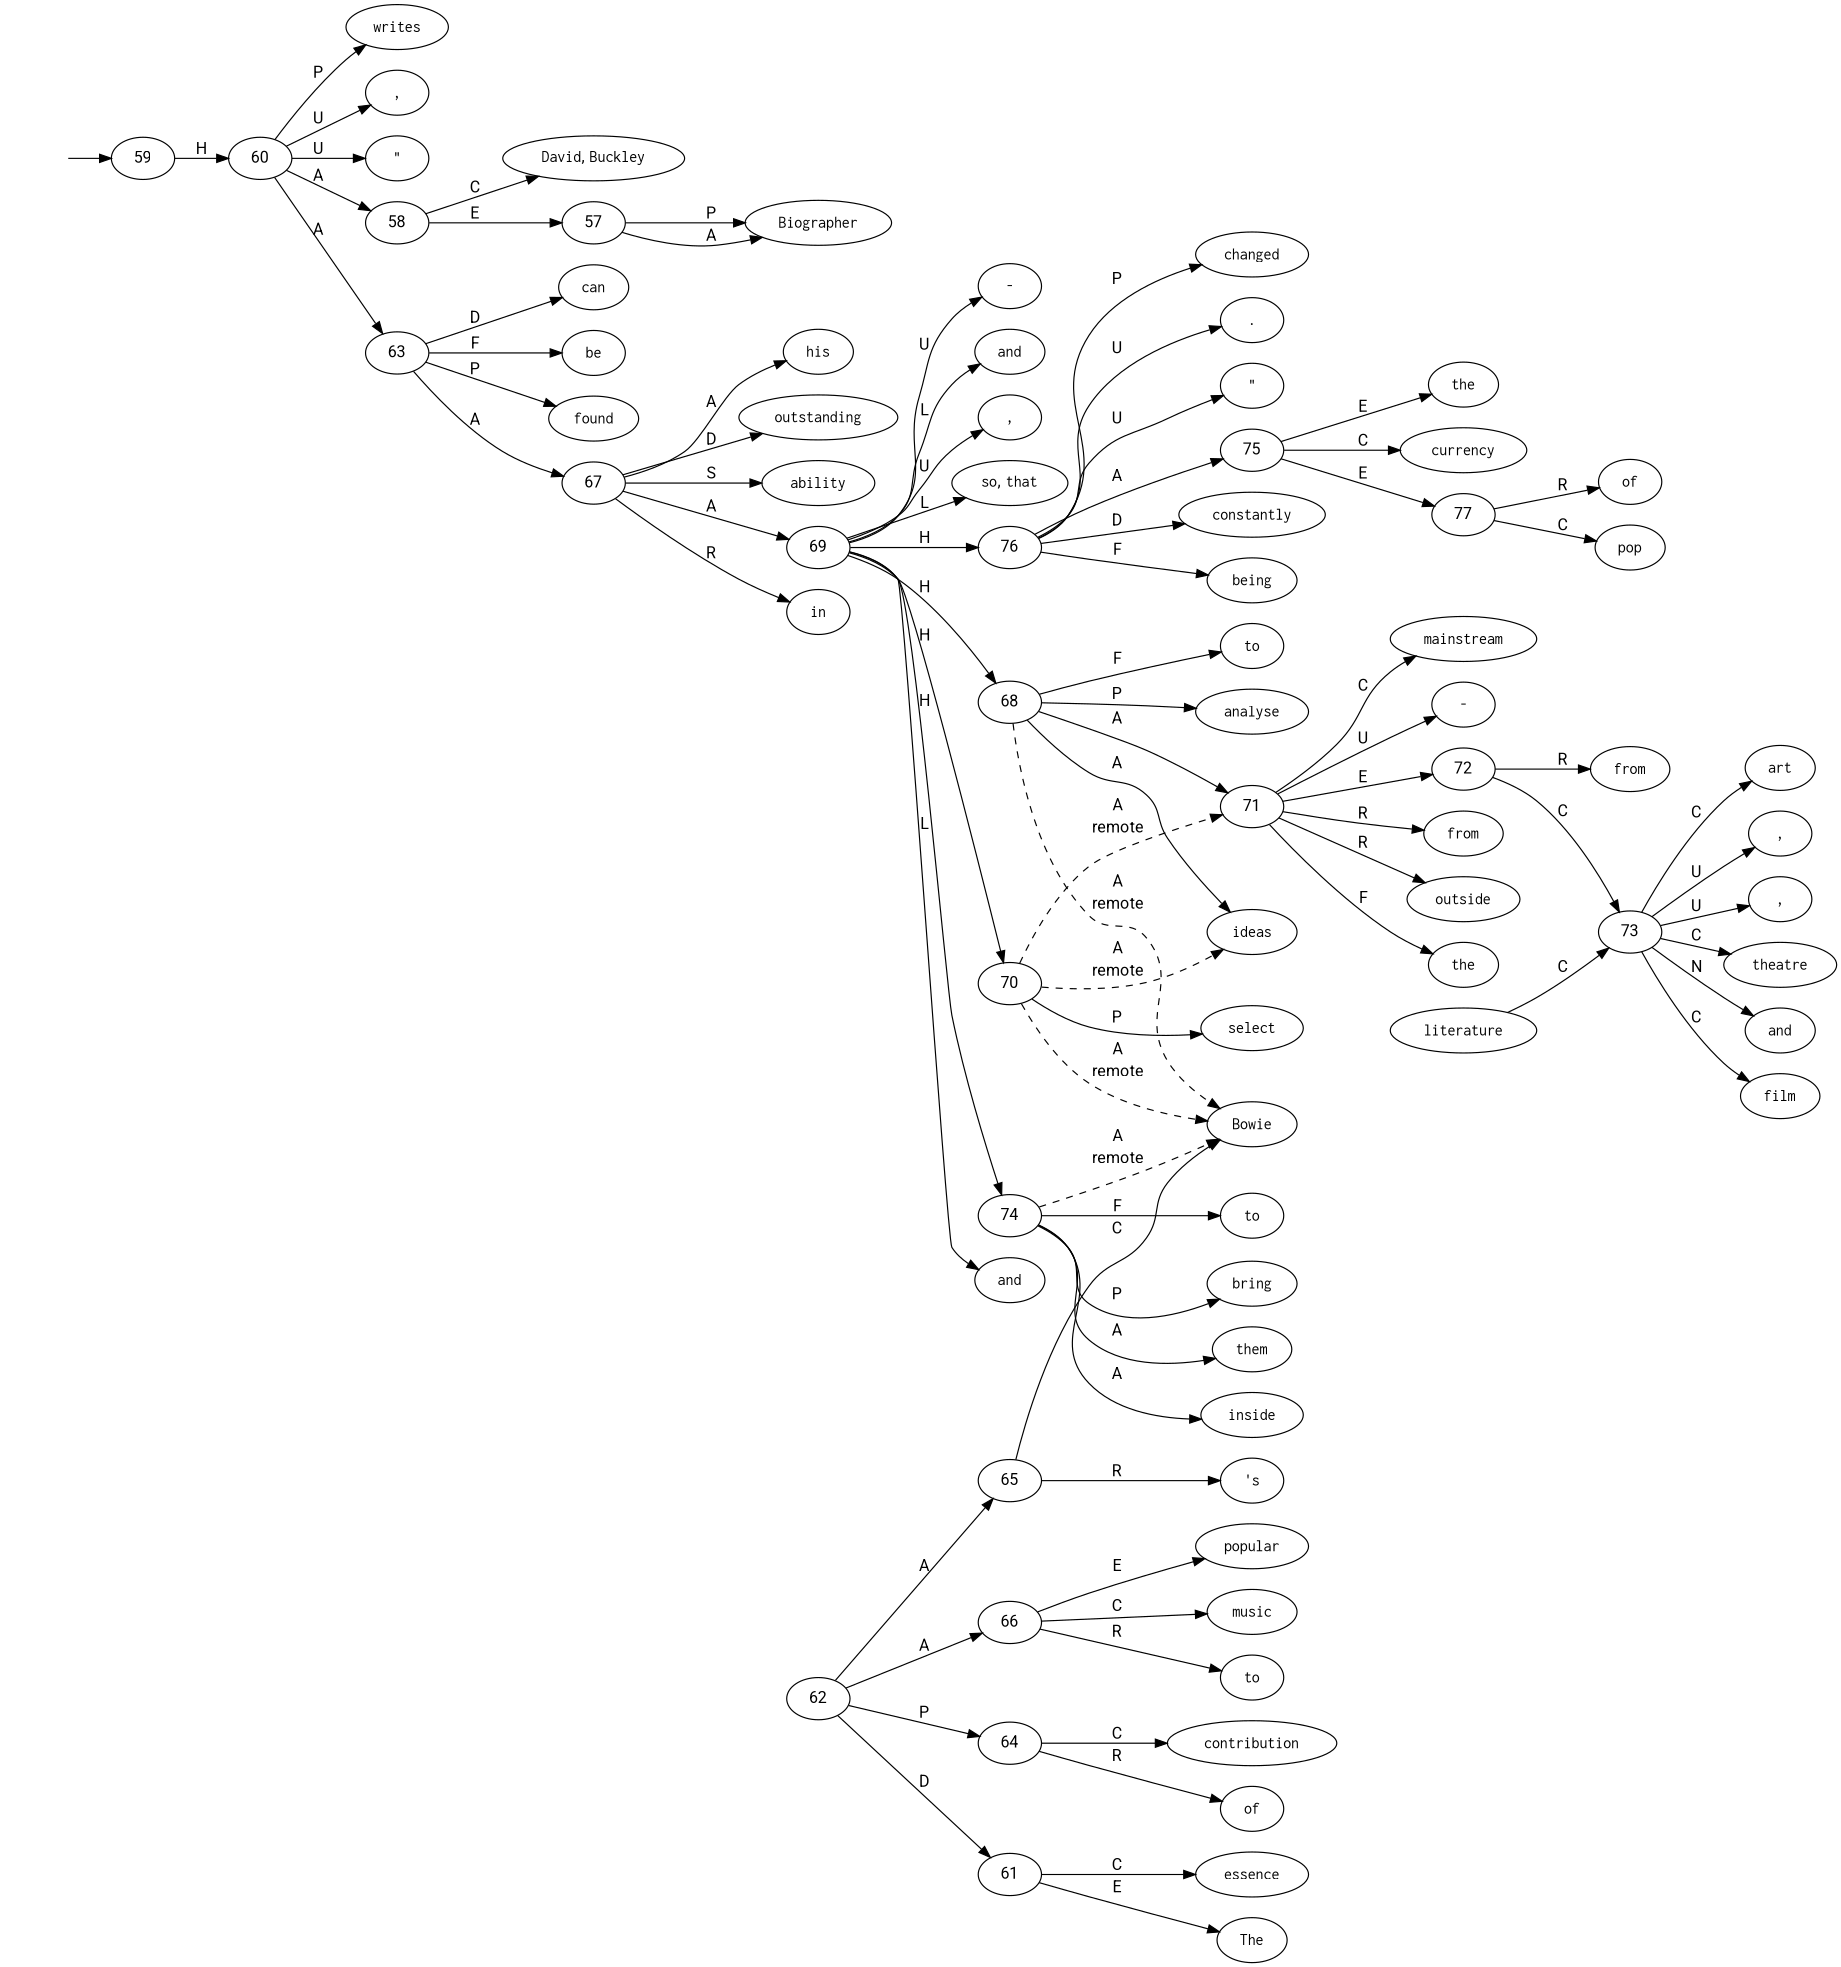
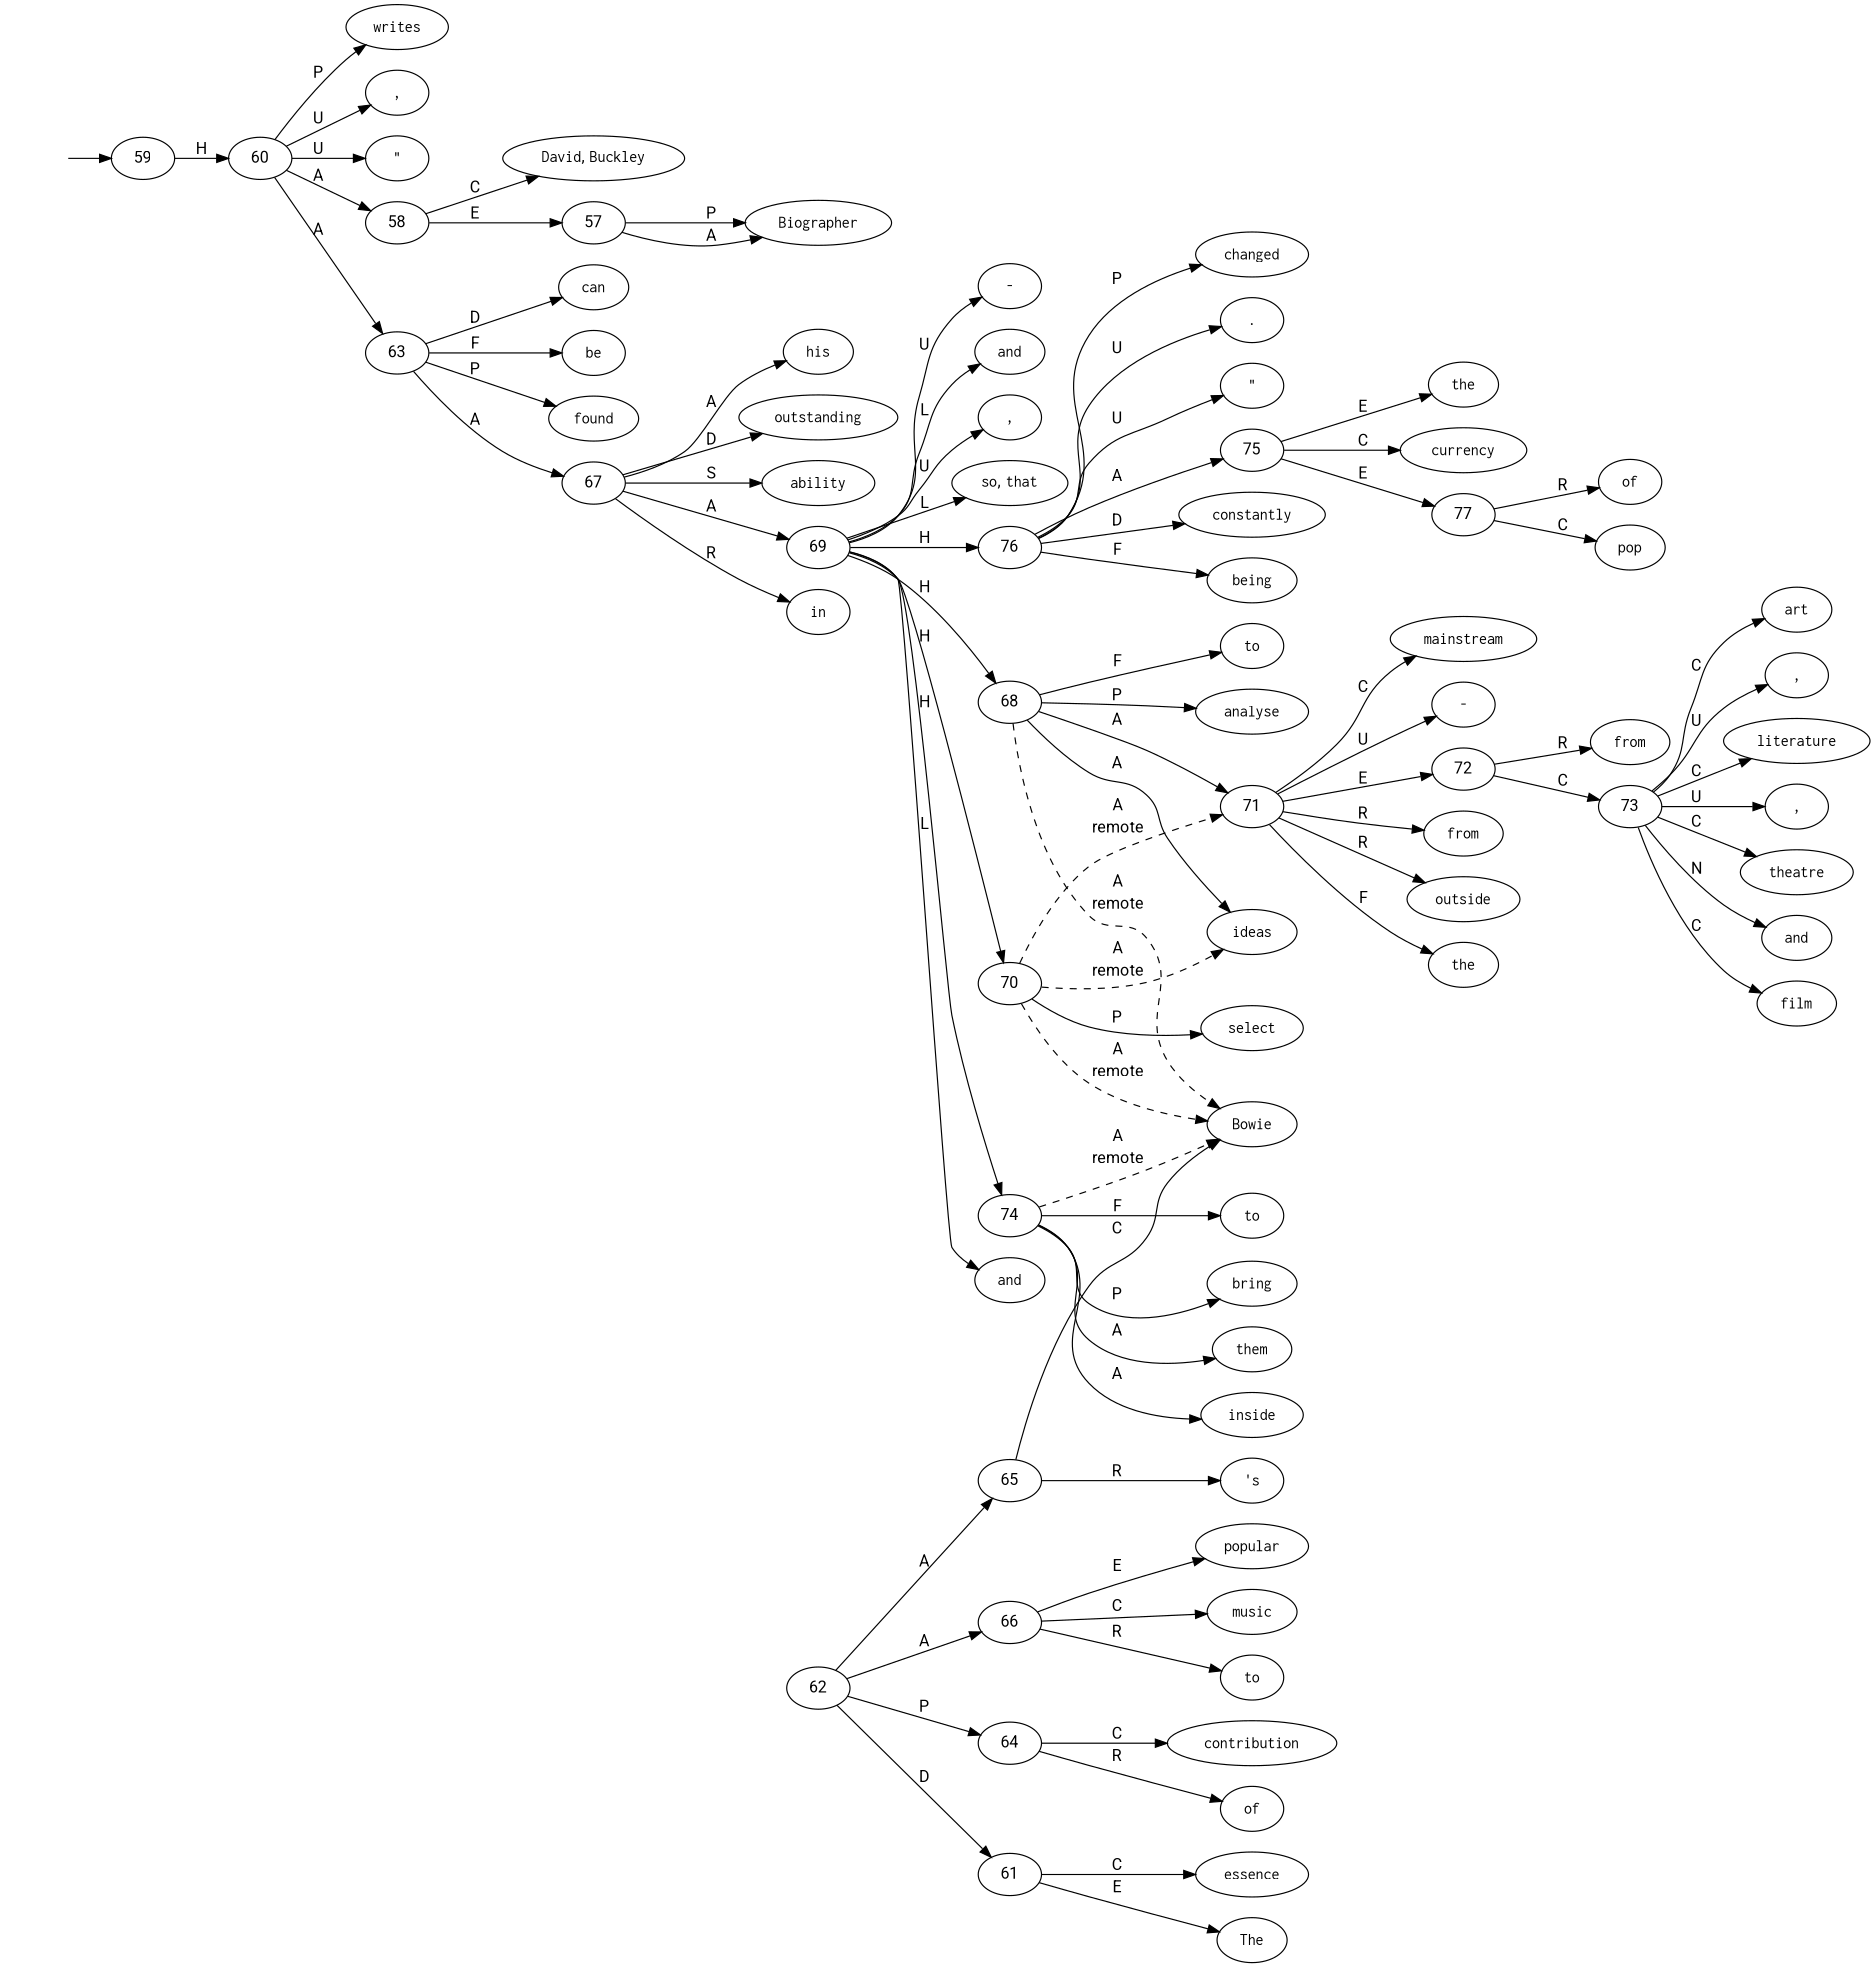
  digraph {
    fontname=Roboto
    rankdir=LR
    node [fontname=Roboto shape=oval]
    edge [fontname=Roboto]
    top [style=invis shape=""]
    59 [shape=""]
    60 [shape=""]
    n4 [label=<<table align="center" border="0" cellspacing="0"><tr><td colspan="2"><font face="Courier">writes</font></td></tr></table>>]
    n5 [label=<<table align="center" border="0" cellspacing="0"><tr><td colspan="2"><font face="Courier">,</font></td></tr></table>>]
    n6 [label=<<table align="center" border="0" cellspacing="0"><tr><td colspan="2"><font face="Courier">&quot;</font></td></tr></table>>]
    58 [shape=""]
    63 [shape=""]
    n9 [label=<<table align="center" border="0" cellspacing="0"><tr><td colspan="2"><font face="Courier">Biographer</font></td></tr></table>>]
    n10 [label=<<table align="center" border="0" cellspacing="0"><tr><td colspan="2"><font face="Courier">David</font>,&nbsp;<font face="Courier">Buckley</font></td></tr></table>>]
    n11 [label=<<table align="center" border="0" cellspacing="0"><tr><td colspan="2"><font face="Courier">The</font></td></tr></table>>]
    n12 [label=<<table align="center" border="0" cellspacing="0"><tr><td colspan="2"><font face="Courier">essence</font></td></tr></table>>]
    n13 [label=<<table align="center" border="0" cellspacing="0"><tr><td colspan="2"><font face="Courier">of</font></td></tr></table>>]
    n14 [label=<<table align="center" border="0" cellspacing="0"><tr><td colspan="2"><font face="Courier">Bowie</font></td></tr></table>>]
    n15 [label=<<table align="center" border="0" cellspacing="0"><tr><td colspan="2"><font face="Courier">&#x27;s</font></td></tr></table>>]
    n16 [label=<<table align="center" border="0" cellspacing="0"><tr><td colspan="2"><font face="Courier">contribution</font></td></tr></table>>]
    n17 [label=<<table align="center" border="0" cellspacing="0"><tr><td colspan="2"><font face="Courier">to</font></td></tr></table>>]
    n18 [label=<<table align="center" border="0" cellspacing="0"><tr><td colspan="2"><font face="Courier">popular</font></td></tr></table>>]
    n19 [label=<<table align="center" border="0" cellspacing="0"><tr><td colspan="2"><font face="Courier">music</font></td></tr></table>>]
    n20 [label=<<table align="center" border="0" cellspacing="0"><tr><td colspan="2"><font face="Courier">can</font></td></tr></table>>]
    n21 [label=<<table align="center" border="0" cellspacing="0"><tr><td colspan="2"><font face="Courier">be</font></td></tr></table>>]
    n22 [label=<<table align="center" border="0" cellspacing="0"><tr><td colspan="2"><font face="Courier">found</font></td></tr></table>>]
    n23 [label=<<table align="center" border="0" cellspacing="0"><tr><td colspan="2"><font face="Courier">in</font></td></tr></table>>]
    n24 [label=<<table align="center" border="0" cellspacing="0"><tr><td colspan="2"><font face="Courier">his</font></td></tr></table>>]
    n25 [label=<<table align="center" border="0" cellspacing="0"><tr><td colspan="2"><font face="Courier">outstanding</font></td></tr></table>>]
    n26 [label=<<table align="center" border="0" cellspacing="0"><tr><td colspan="2"><font face="Courier">ability</font></td></tr></table>>]
    n27 [label=<<table align="center" border="0" cellspacing="0"><tr><td colspan="2"><font face="Courier">to</font></td></tr></table>>]
    n28 [label=<<table align="center" border="0" cellspacing="0"><tr><td colspan="2"><font face="Courier">analyse</font></td></tr></table>>]
    n29 [label=<<table align="center" border="0" cellspacing="0"><tr><td colspan="2"><font face="Courier">and</font></td></tr></table>>]
    n30 [label=<<table align="center" border="0" cellspacing="0"><tr><td colspan="2"><font face="Courier">select</font></td></tr></table>>]
    n31 [label=<<table align="center" border="0" cellspacing="0"><tr><td colspan="2"><font face="Courier">ideas</font></td></tr></table>>]
    n32 [label=<<table align="center" border="0" cellspacing="0"><tr><td colspan="2"><font face="Courier">from</font></td></tr></table>>]
    n33 [label=<<table align="center" border="0" cellspacing="0"><tr><td colspan="2"><font face="Courier">outside</font></td></tr></table>>]
    n34 [label=<<table align="center" border="0" cellspacing="0"><tr><td colspan="2"><font face="Courier">the</font></td></tr></table>>]
    n35 [label=<<table align="center" border="0" cellspacing="0"><tr><td colspan="2"><font face="Courier">mainstream</font></td></tr></table>>]
    n36 [label=<<table align="center" border="0" cellspacing="0"><tr><td colspan="2"><font face="Courier">-</font></td></tr></table>>]
    n37 [label=<<table align="center" border="0" cellspacing="0"><tr><td colspan="2"><font face="Courier">from</font></td></tr></table>>]
    n38 [label=<<table align="center" border="0" cellspacing="0"><tr><td colspan="2"><font face="Courier">art</font></td></tr></table>>]
    n39 [label=<<table align="center" border="0" cellspacing="0"><tr><td colspan="2"><font face="Courier">,</font></td></tr></table>>]
    n40 [label=<<table align="center" border="0" cellspacing="0"><tr><td colspan="2"><font face="Courier">literature</font></td></tr></table>>]
    n41 [label=<<table align="center" border="0" cellspacing="0"><tr><td colspan="2"><font face="Courier">,</font></td></tr></table>>]
    n42 [label=<<table align="center" border="0" cellspacing="0"><tr><td colspan="2"><font face="Courier">theatre</font></td></tr></table>>]
    n43 [label=<<table align="center" border="0" cellspacing="0"><tr><td colspan="2"><font face="Courier">and</font></td></tr></table>>]
    n44 [label=<<table align="center" border="0" cellspacing="0"><tr><td colspan="2"><font face="Courier">film</font></td></tr></table>>]
    n45 [label=<<table align="center" border="0" cellspacing="0"><tr><td colspan="2"><font face="Courier">-</font></td></tr></table>>]
    n46 [label=<<table align="center" border="0" cellspacing="0"><tr><td colspan="2"><font face="Courier">and</font></td></tr></table>>]
    n47 [label=<<table align="center" border="0" cellspacing="0"><tr><td colspan="2"><font face="Courier">to</font></td></tr></table>>]
    n48 [label=<<table align="center" border="0" cellspacing="0"><tr><td colspan="2"><font face="Courier">bring</font></td></tr></table>>]
    n49 [label=<<table align="center" border="0" cellspacing="0"><tr><td colspan="2"><font face="Courier">them</font></td></tr></table>>]
    n50 [label=<<table align="center" border="0" cellspacing="0"><tr><td colspan="2"><font face="Courier">inside</font></td></tr></table>>]
    n51 [label=<<table align="center" border="0" cellspacing="0"><tr><td colspan="2"><font face="Courier">,</font></td></tr></table>>]
    n52 [label=<<table align="center" border="0" cellspacing="0"><tr><td colspan="2"><font face="Courier">so</font>,&nbsp;<font face="Courier">that</font></td></tr></table>>]
    n53 [label=<<table align="center" border="0" cellspacing="0"><tr><td colspan="2"><font face="Courier">the</font></td></tr></table>>]
    n54 [label=<<table align="center" border="0" cellspacing="0"><tr><td colspan="2"><font face="Courier">currency</font></td></tr></table>>]
    n55 [label=<<table align="center" border="0" cellspacing="0"><tr><td colspan="2"><font face="Courier">of</font></td></tr></table>>]
    n56 [label=<<table align="center" border="0" cellspacing="0"><tr><td colspan="2"><font face="Courier">pop</font></td></tr></table>>]
    n57 [label=<<table align="center" border="0" cellspacing="0"><tr><td colspan="2"><font face="Courier">constantly</font></td></tr></table>>]
    n58 [label=<<table align="center" border="0" cellspacing="0"><tr><td colspan="2"><font face="Courier">being</font></td></tr></table>>]
    n59 [label=<<table align="center" border="0" cellspacing="0"><tr><td colspan="2"><font face="Courier">changed</font></td></tr></table>>]
    n60 [label=<<table align="center" border="0" cellspacing="0"><tr><td colspan="2"><font face="Courier">.</font></td></tr></table>>]
    n61 [label=<<table align="center" border="0" cellspacing="0"><tr><td colspan="2"><font face="Courier">&quot;</font></td></tr></table>>]
    57 [shape=""]
    67 [shape=""]
    62 [shape=""]
    61 [shape=""]
    65 [shape=""]
    66 [shape=""]
    64 [shape=""]
    69 [shape=""]
    68 [shape=""]
    76 [shape=""]
    74 [shape=""]
    70 [shape=""]
    71 [shape=""]
    75 [shape=""]
    72 [shape=""]
    73 [shape=""]
    77 [shape=""]
    top -> 59
    59 -> 60 [label=H]
    60 -> n4 [label=P]
    60 -> n5 [label=U]
    60 -> n6 [label=U]
    60 -> 58 [label=A]
    60 -> 63 [label=A]
    58 -> n10 [label=C]
    58 -> 57 [label=E]
    63 -> n20 [label=D]
    63 -> n21 [label=F]
    63 -> n22 [label=P]
    63 -> 67 [label=A]
    57 -> n9 [label=P]
    57 -> n9 [label=A]
    67 -> n23 [label=R]
    67 -> n24 [label=A]
    67 -> n25 [label=D]
    67 -> n26 [label=S]
    67 -> 69 [label=A]
    62 -> 61 [label=D]
    62 -> 65 [label=A]
    62 -> 66 [label=A]
    62 -> 64 [label=P]
    61 -> n11 [label=E]
    61 -> n12 [label=C]
    65 -> n14 [label=C]
    65 -> n15 [label=R]
    66 -> n17 [label=R]
    66 -> n18 [label=E]
    66 -> n19 [label=C]
    64 -> n13 [label=R]
    64 -> n16 [label=C]
    69 -> n29 [label=L]
    69 -> n45 [label=U]
    69 -> n46 [label=L]
    69 -> n51 [label=U]
    69 -> n52 [label=L]
    69 -> 68 [label=H]
    69 -> 76 [label=H]
    69 -> 74 [label=H]
    69 -> 70 [label=H]
    68 -> n14 [label=<<table align="center" border="0" cellspacing="0"><tr><td colspan="1">A</td></tr><tr><td>remote</td></tr></table>> style=dashed]
    68 -> n27 [label=F]
    68 -> n28 [label=P]
    68 -> n31 [label=A]
    68 -> 71 [label=A]
    76 -> n57 [label=D]
    76 -> n58 [label=F]
    76 -> n59 [label=P]
    76 -> n60 [label=U]
    76 -> n61 [label=U]
    76 -> 75 [label=A]
    74 -> n14 [label=<<table align="center" border="0" cellspacing="0"><tr><td colspan="1">A</td></tr><tr><td>remote</td></tr></table>> style=dashed]
    74 -> n47 [label=F]
    74 -> n48 [label=P]
    74 -> n49 [label=A]
    74 -> n50 [label=A]
    70 -> n14 [label=<<table align="center" border="0" cellspacing="0"><tr><td colspan="1">A</td></tr><tr><td>remote</td></tr></table>> style=dashed]
    70 -> n30 [label=P]
    70 -> n31 [label=<<table align="center" border="0" cellspacing="0"><tr><td colspan="1">A</td></tr><tr><td>remote</td></tr></table>> style=dashed]
    70 -> 71 [label=<<table align="center" border="0" cellspacing="0"><tr><td colspan="1">A</td></tr><tr><td>remote</td></tr></table>> style=dashed]
    71 -> n32 [label=R]
    71 -> n33 [label=R]
    71 -> n34 [label=F]
    71 -> n35 [label=C]
    71 -> n36 [label=U]
    71 -> 72 [label=E]
    75 -> n53 [label=E]
    75 -> n54 [label=C]
    75 -> 77 [label=E]
    72 -> n37 [label=R]
    72 -> 73 [label=C]
    73 -> n38 [label=C]
    73 -> n39 [label=U]
-   n40 -> 73 [label=C]
+   73 -> n40 [label=C]
    73 -> n41 [label=U]
    73 -> n42 [label=C]
    73 -> n43 [label=N]
    73 -> n44 [label=C]
    77 -> n55 [label=R]
    77 -> n56 [label=C]
  }
